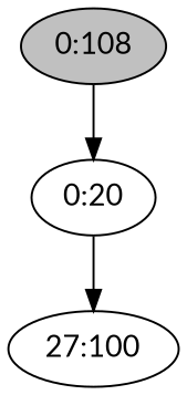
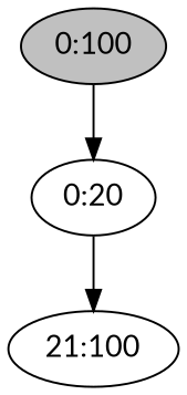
  digraph {
    fontname=Lato
    node [fontname=Lato]
    edge [fontname=Lato]
-   n1 [fillcolor=grey label="0:108" style=filled]
+   n1 [fillcolor=grey label="0:100" style=filled]
    n2 [label="0:20"]
-   n3 [label="27:100"]
+   n3 [label="21:100"]
    n1 -> n2
    n2 -> n3
  }
